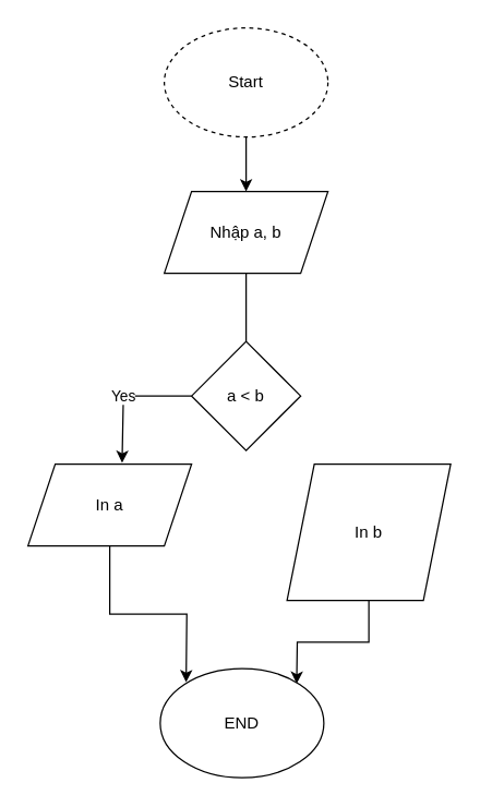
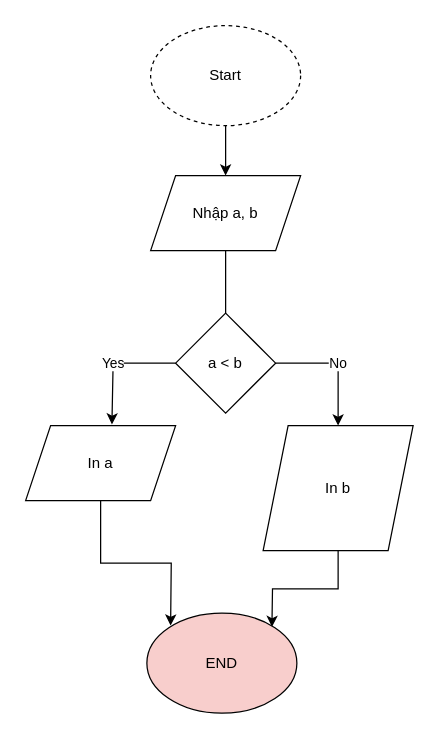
  <mxCell id="0" />
  <mxCell id="1" parent="0" />
  <mxCell id="2" style="edgeStyle=orthogonalEdgeStyle;rounded=0;orthogonalLoop=1;jettySize=auto;html=1;" edge="1" parent="1" source="3"><mxGeometry relative="1" as="geometry"><mxPoint x="180" y="140" as="targetPoint" /></mxGeometry></mxCell>
  <mxCell id="3" value="&lt;font style=&quot;vertical-align: inherit;&quot;&gt;&lt;font style=&quot;vertical-align: inherit;&quot;&gt;Start&lt;/font&gt;&lt;/font&gt;" style="ellipse;whiteSpace=wrap;html=1;dashed=1;" vertex="1" parent="1"><mxGeometry x="120" y="20" width="120" height="80" as="geometry" /></mxCell>
  <mxCell id="4" style="edgeStyle=orthogonalEdgeStyle;rounded=0;orthogonalLoop=1;jettySize=auto;html=1;exitX=0.5;exitY=1;exitDx=0;exitDy=0;entryX=0.5;entryY=0;entryDx=0;entryDy=0;endArrow=none;" edge="1" parent="1" source="5" target="8"><mxGeometry relative="1" as="geometry" /></mxCell>
  <mxCell id="5" value="&lt;font style=&quot;vertical-align: inherit;&quot;&gt;&lt;font style=&quot;vertical-align: inherit;&quot;&gt;Nhập a, b&lt;/font&gt;&lt;/font&gt;" style="shape=parallelogram;perimeter=parallelogramPerimeter;whiteSpace=wrap;html=1;fixedSize=1;" vertex="1" parent="1"><mxGeometry x="120" y="140" width="120" height="60" as="geometry" /></mxCell>
  <mxCell id="6" value="Yes" style="edgeStyle=orthogonalEdgeStyle;rounded=0;orthogonalLoop=1;jettySize=auto;html=1;exitX=0;exitY=1;exitDx=0;exitDy=0;entryX=0.613;entryY=-0.012;entryDx=0;entryDy=0;entryPerimeter=0;" edge="1" parent="1"><mxGeometry relative="1" as="geometry"><mxPoint x="140" y="290" as="sourcePoint" /><mxPoint x="89.04" y="339.04" as="targetPoint" /><Array as="points"><mxPoint x="90" y="290" /></Array></mxGeometry></mxCell>
+ <mxCell id="7" value="No" style="edgeStyle=orthogonalEdgeStyle;rounded=0;orthogonalLoop=1;jettySize=auto;html=1;exitX=1;exitY=0.5;exitDx=0;exitDy=0;entryX=0.5;entryY=0;entryDx=0;entryDy=0;" edge="1" parent="1" source="8" target="10"><mxGeometry relative="1" as="geometry"><mxPoint x="273.04" y="331.04" as="targetPoint" /><Array as="points"><mxPoint x="270" y="290" /></Array></mxGeometry></mxCell>
  <mxCell id="8" value="&lt;font style=&quot;vertical-align: inherit;&quot;&gt;&lt;font style=&quot;vertical-align: inherit;&quot;&gt;a &amp;lt; b&lt;/font&gt;&lt;/font&gt;" style="rhombus;whiteSpace=wrap;html=1;" vertex="1" parent="1"><mxGeometry x="140" y="250" width="80" height="80" as="geometry" /></mxCell>
  <mxCell id="9" value="In a" style="shape=parallelogram;perimeter=parallelogramPerimeter;whiteSpace=wrap;html=1;fixedSize=1;" vertex="1" parent="1"><mxGeometry x="20" y="340" width="120" height="60" as="geometry" /></mxCell>
  <mxCell id="10" value="In b" style="shape=parallelogram;perimeter=parallelogramPerimeter;whiteSpace=wrap;html=1;fixedSize=1;" vertex="1" parent="1"><mxGeometry x="210" y="340" width="120" height="100" as="geometry" /></mxCell>
  <mxCell id="11" style="edgeStyle=orthogonalEdgeStyle;rounded=0;orthogonalLoop=1;jettySize=auto;html=1;exitX=0.5;exitY=1;exitDx=0;exitDy=0;entryX=0;entryY=0.625;entryDx=0;entryDy=0;entryPerimeter=0;" edge="1" parent="1" source="9"><mxGeometry relative="1" as="geometry"><mxPoint x="136" y="500" as="targetPoint" /></mxGeometry></mxCell>
  <mxCell id="12" style="edgeStyle=orthogonalEdgeStyle;rounded=0;orthogonalLoop=1;jettySize=auto;html=1;exitX=0.5;exitY=1;exitDx=0;exitDy=0;entryX=1.013;entryY=0.638;entryDx=0;entryDy=0;entryPerimeter=0;" edge="1" parent="1" source="10"><mxGeometry relative="1" as="geometry"><mxPoint x="217.04" y="501.04" as="targetPoint" /></mxGeometry></mxCell>
- <mxCell id="13" value="END" style="ellipse;whiteSpace=wrap;html=1;" vertex="1" parent="1"><mxGeometry x="117" y="490" width="120" height="80" as="geometry" /></mxCell>
+ <mxCell id="13" value="END" style="ellipse;whiteSpace=wrap;html=1;fillColor=#f8cecc;" vertex="1" parent="1"><mxGeometry x="117" y="490" width="120" height="80" as="geometry" /></mxCell>
